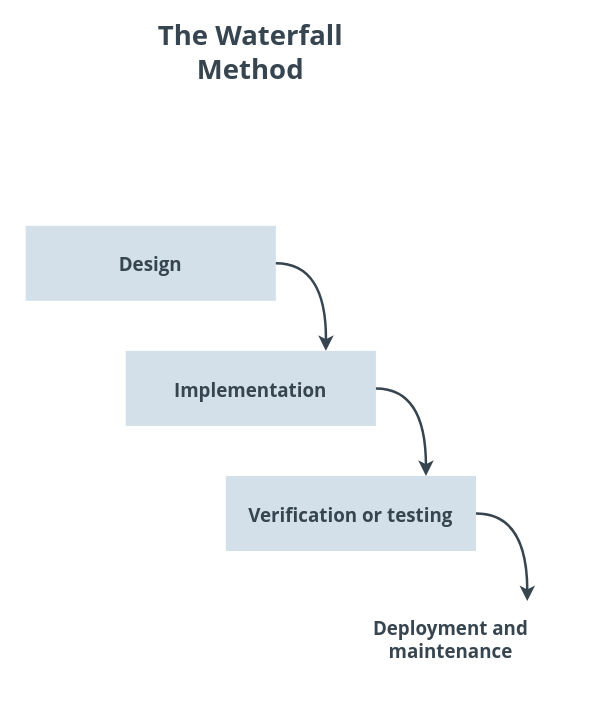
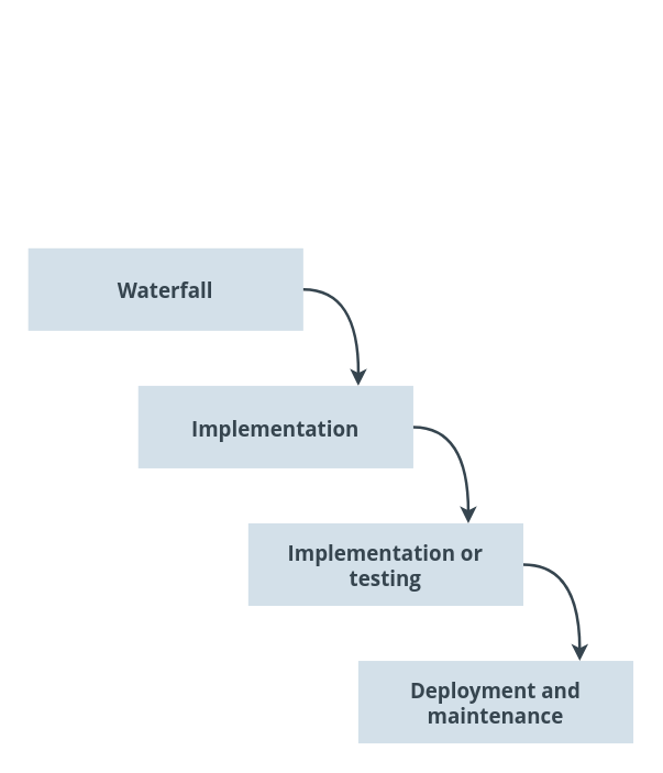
  <mxCell id="0" />
  <mxCell id="1" parent="0" />
- <mxCell id="2" value="Design" style="rounded=0;whiteSpace=wrap;html=1;fontSize=15;glass=0;strokeWidth=1;shadow=0;sketch=0;strokeColor=none;fillColor=#D3E0E9;fontColor=#36454F;fontFamily=Open Sans;fontSource=https%3A%2F%2Ffonts.googleapis.com%2Fcss%3Ffamily%3DOpen%2BSans;fontStyle=1" parent="1" vertex="1"><mxGeometry x="20" y="180" width="200" height="60" as="geometry" /></mxCell>
+ <mxCell id="2" value="Waterfall" style="rounded=0;whiteSpace=wrap;html=1;fontSize=15;glass=0;strokeWidth=1;shadow=0;sketch=0;strokeColor=none;fillColor=#D3E0E9;fontColor=#36454F;fontFamily=Open Sans;fontSource=https%3A%2F%2Ffonts.googleapis.com%2Fcss%3Ffamily%3DOpen%2BSans;fontStyle=1" parent="1" vertex="1"><mxGeometry x="20" y="180" width="200" height="60" as="geometry" /></mxCell>
  <mxCell id="3" value="Implementation" style="rounded=0;whiteSpace=wrap;html=1;fontSize=15;glass=0;strokeWidth=1;shadow=0;sketch=0;strokeColor=none;fillColor=#D3E0E9;fontColor=#36454F;fontFamily=Open Sans;fontSource=https%3A%2F%2Ffonts.googleapis.com%2Fcss%3Ffamily%3DOpen%2BSans;fontStyle=1" parent="1" vertex="1"><mxGeometry x="100" y="280" width="200" height="60" as="geometry" /></mxCell>
- <mxCell id="4" value="Verification or testing" style="rounded=0;whiteSpace=wrap;html=1;fontSize=15;glass=0;strokeWidth=1;shadow=0;sketch=0;strokeColor=none;fillColor=#D3E0E9;fontColor=#36454F;fontFamily=Open Sans;fontSource=https%3A%2F%2Ffonts.googleapis.com%2Fcss%3Ffamily%3DOpen%2BSans;fontStyle=1" parent="1" vertex="1"><mxGeometry x="180" y="380" width="200" height="60" as="geometry" /></mxCell>
- <mxCell id="5" value="Deployment and maintenance" style="rounded=0;whiteSpace=wrap;html=1;fontSize=15;glass=0;strokeWidth=1;shadow=0;sketch=0;strokeColor=none;fillColor=#ffffff;fontColor=#36454F;fontFamily=Open Sans;fontSource=https%3A%2F%2Ffonts.googleapis.com%2Fcss%3Ffamily%3DOpen%2BSans;fontStyle=1;" parent="1" vertex="1"><mxGeometry x="260" y="480" width="200" height="60" as="geometry" /></mxCell>
+ <mxCell id="4" value="Implementation or testing" style="rounded=0;whiteSpace=wrap;html=1;fontSize=15;glass=0;strokeWidth=1;shadow=0;sketch=0;strokeColor=none;fillColor=#D3E0E9;fontColor=#36454F;fontFamily=Open Sans;fontSource=https%3A%2F%2Ffonts.googleapis.com%2Fcss%3Ffamily%3DOpen%2BSans;fontStyle=1" parent="1" vertex="1"><mxGeometry x="180" y="380" width="200" height="60" as="geometry" /></mxCell>
+ <mxCell id="5" value="Deployment and maintenance" style="rounded=0;whiteSpace=wrap;html=1;fontSize=15;glass=0;strokeWidth=1;shadow=0;sketch=0;strokeColor=none;fillColor=#D3E0E9;fontColor=#36454F;fontFamily=Open Sans;fontSource=https%3A%2F%2Ffonts.googleapis.com%2Fcss%3Ffamily%3DOpen%2BSans;fontStyle=1" parent="1" vertex="1"><mxGeometry x="260" y="480" width="200" height="60" as="geometry" /></mxCell>
  <mxCell id="6" style="edgeStyle=orthogonalEdgeStyle;orthogonalLoop=1;jettySize=auto;html=1;exitX=1;exitY=0.5;exitDx=0;exitDy=0;fontSize=15;fontColor=#36454F;curved=1;strokeWidth=2;strokeColor=#36454F;" parent="1" source="2" edge="1"><mxGeometry relative="1" as="geometry"><mxPoint x="220" y="180" as="sourcePoint" /><mxPoint x="260" y="280" as="targetPoint" /></mxGeometry></mxCell>
  <mxCell id="7" style="edgeStyle=orthogonalEdgeStyle;orthogonalLoop=1;jettySize=auto;html=1;exitX=1;exitY=0.5;exitDx=0;exitDy=0;entryX=0.8;entryY=0;entryDx=0;entryDy=0;entryPerimeter=0;fontSize=15;fontColor=#36454F;curved=1;strokeWidth=2;strokeColor=#36454F;" parent="1" source="3" target="4" edge="1"><mxGeometry relative="1" as="geometry"><mxPoint x="300" y="240" as="sourcePoint" /><mxPoint x="339.92" y="280" as="targetPoint" /></mxGeometry></mxCell>
  <mxCell id="8" style="edgeStyle=orthogonalEdgeStyle;orthogonalLoop=1;jettySize=auto;html=1;exitX=1;exitY=0.5;exitDx=0;exitDy=0;entryX=0.805;entryY=0;entryDx=0;entryDy=0;entryPerimeter=0;fontSize=15;fontColor=#36454F;curved=1;strokeWidth=2;strokeColor=#36454F;" parent="1" source="4" target="5" edge="1"><mxGeometry relative="1" as="geometry"><mxPoint x="380" y="300" as="sourcePoint" /><mxPoint x="419.92" y="340" as="targetPoint" /></mxGeometry></mxCell>
- <mxCell id="9" value="The Waterfall Method" style="rounded=0;whiteSpace=wrap;html=1;fontSize=22;glass=0;strokeWidth=1;shadow=0;sketch=0;strokeColor=none;fillColor=none;fontColor=#36454F;fontFamily=Open Sans;fontSource=https%3A%2F%2Ffonts.googleapis.com%2Fcss%3Ffamily%3DOpen%2BSans;fontStyle=1" parent="1" vertex="1"><mxGeometry x="80" y="20" width="240" height="40" as="geometry" /></mxCell>
